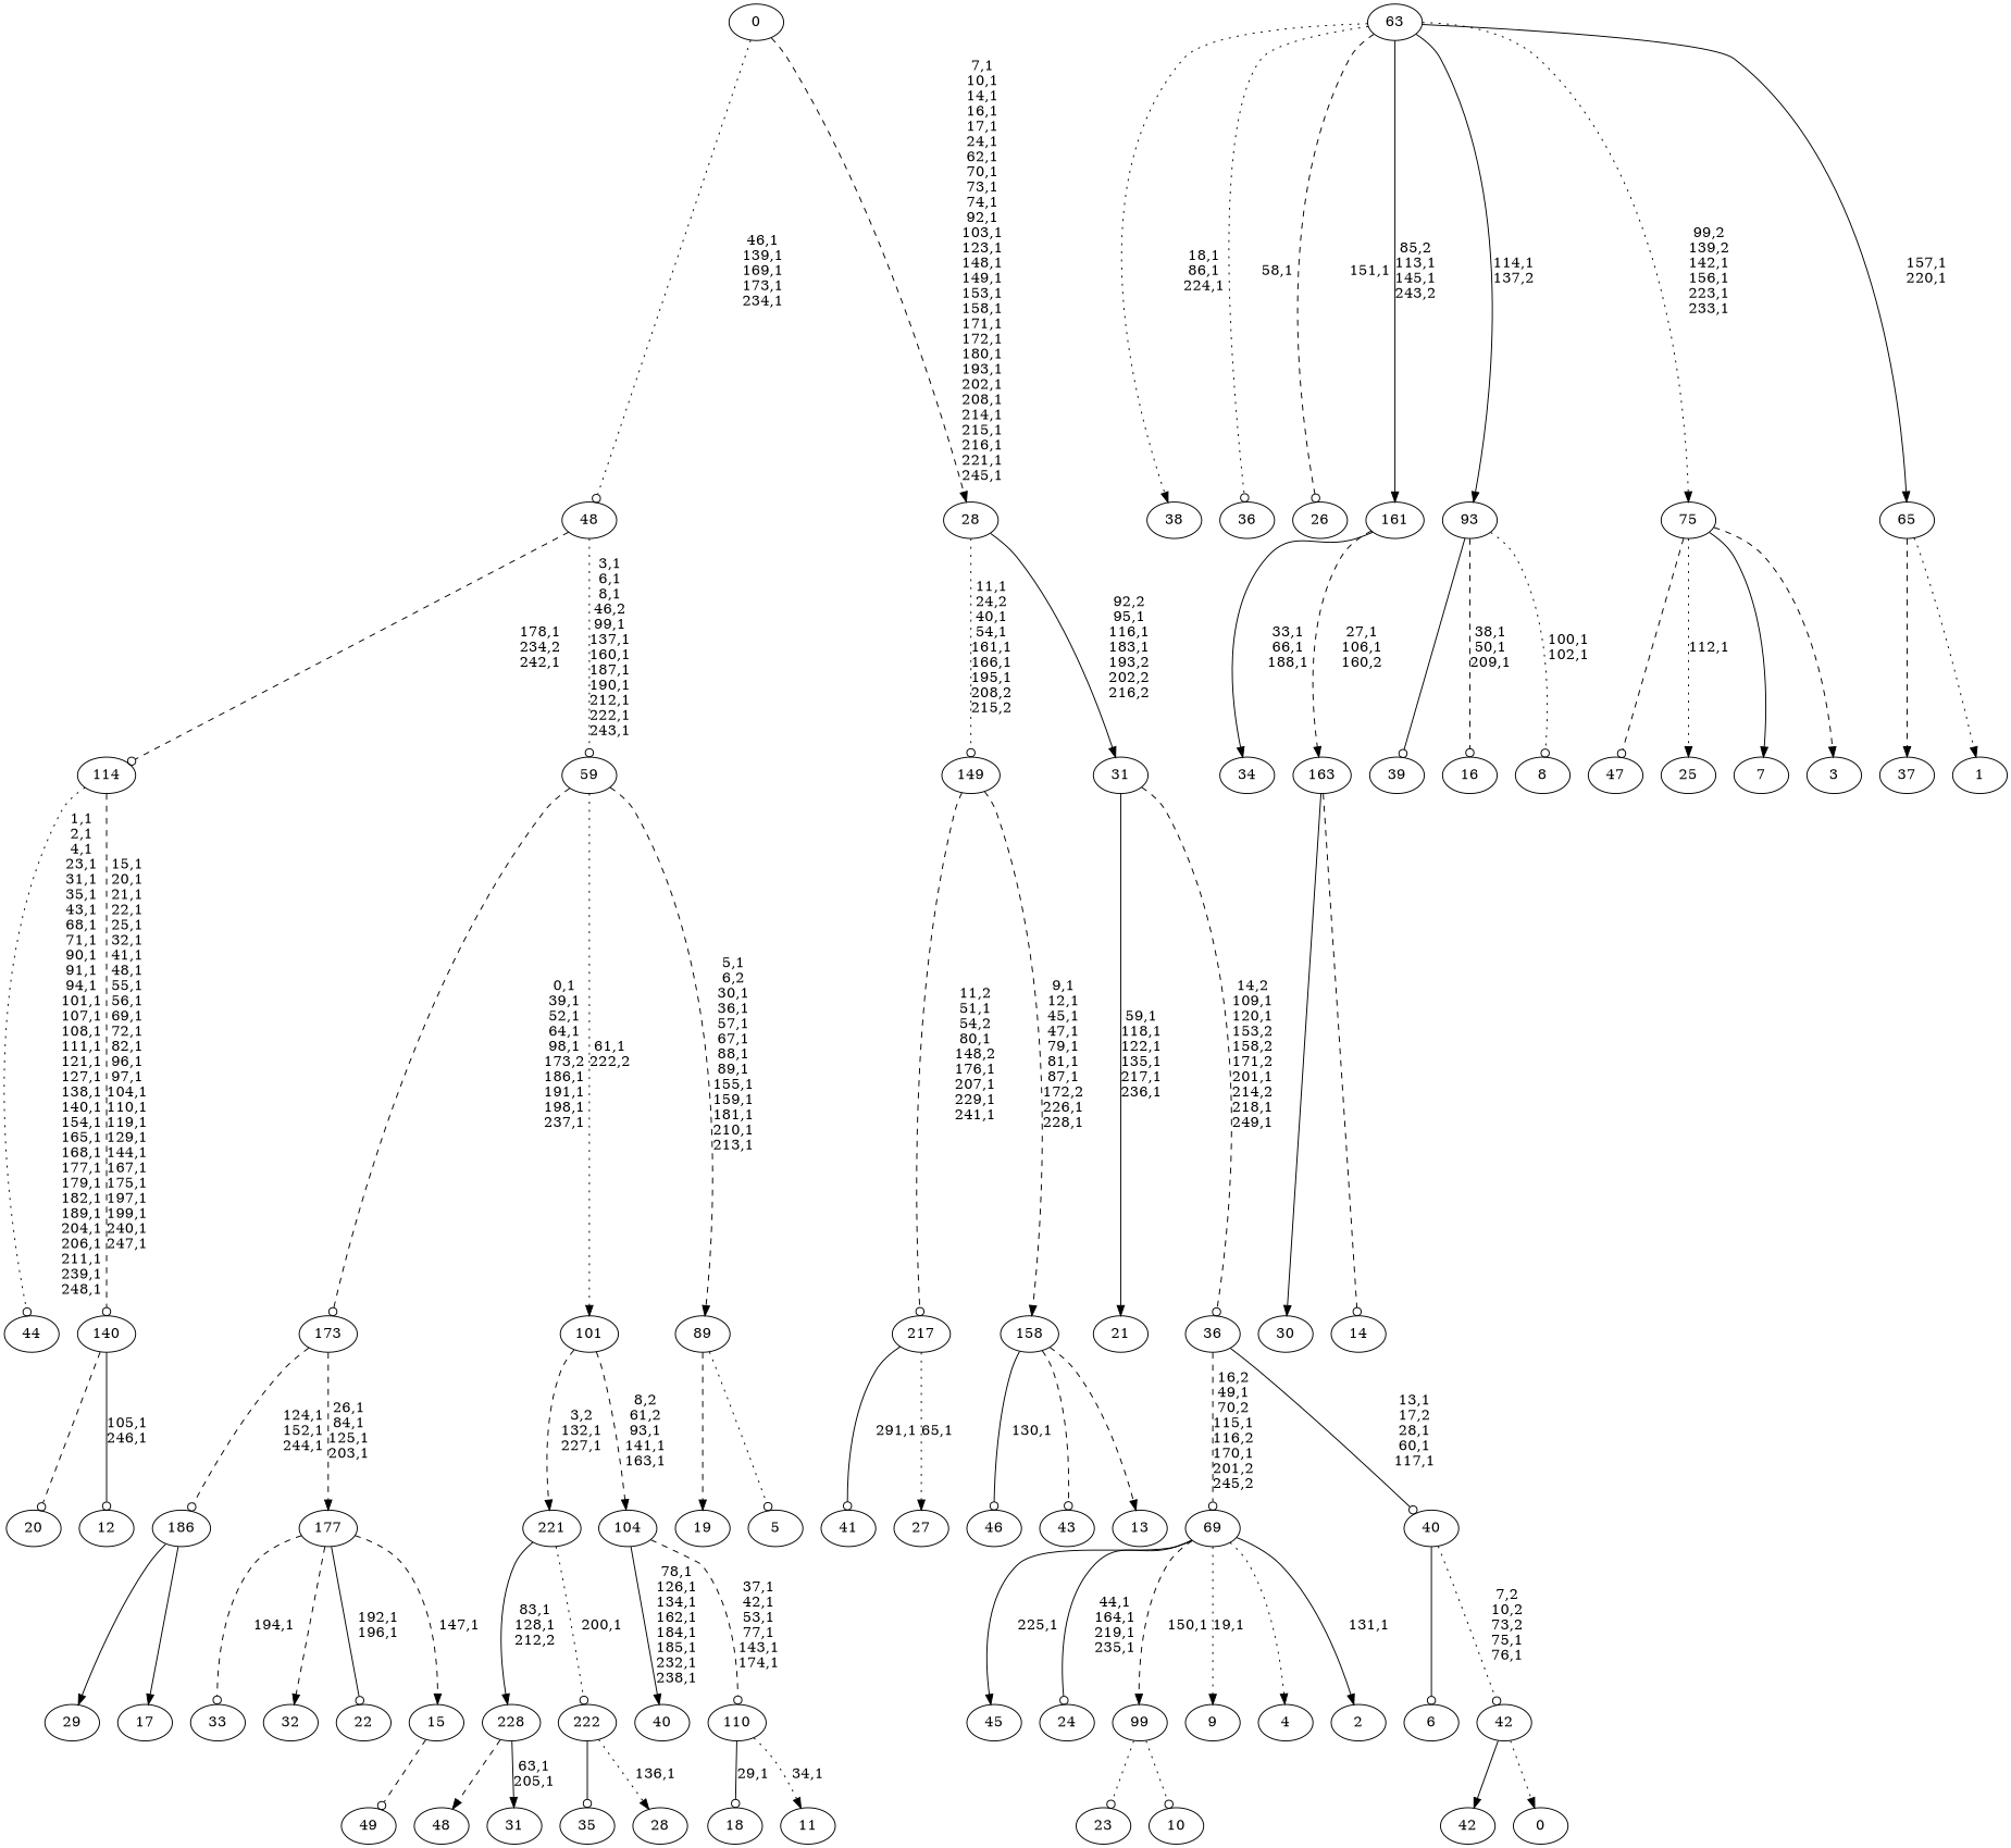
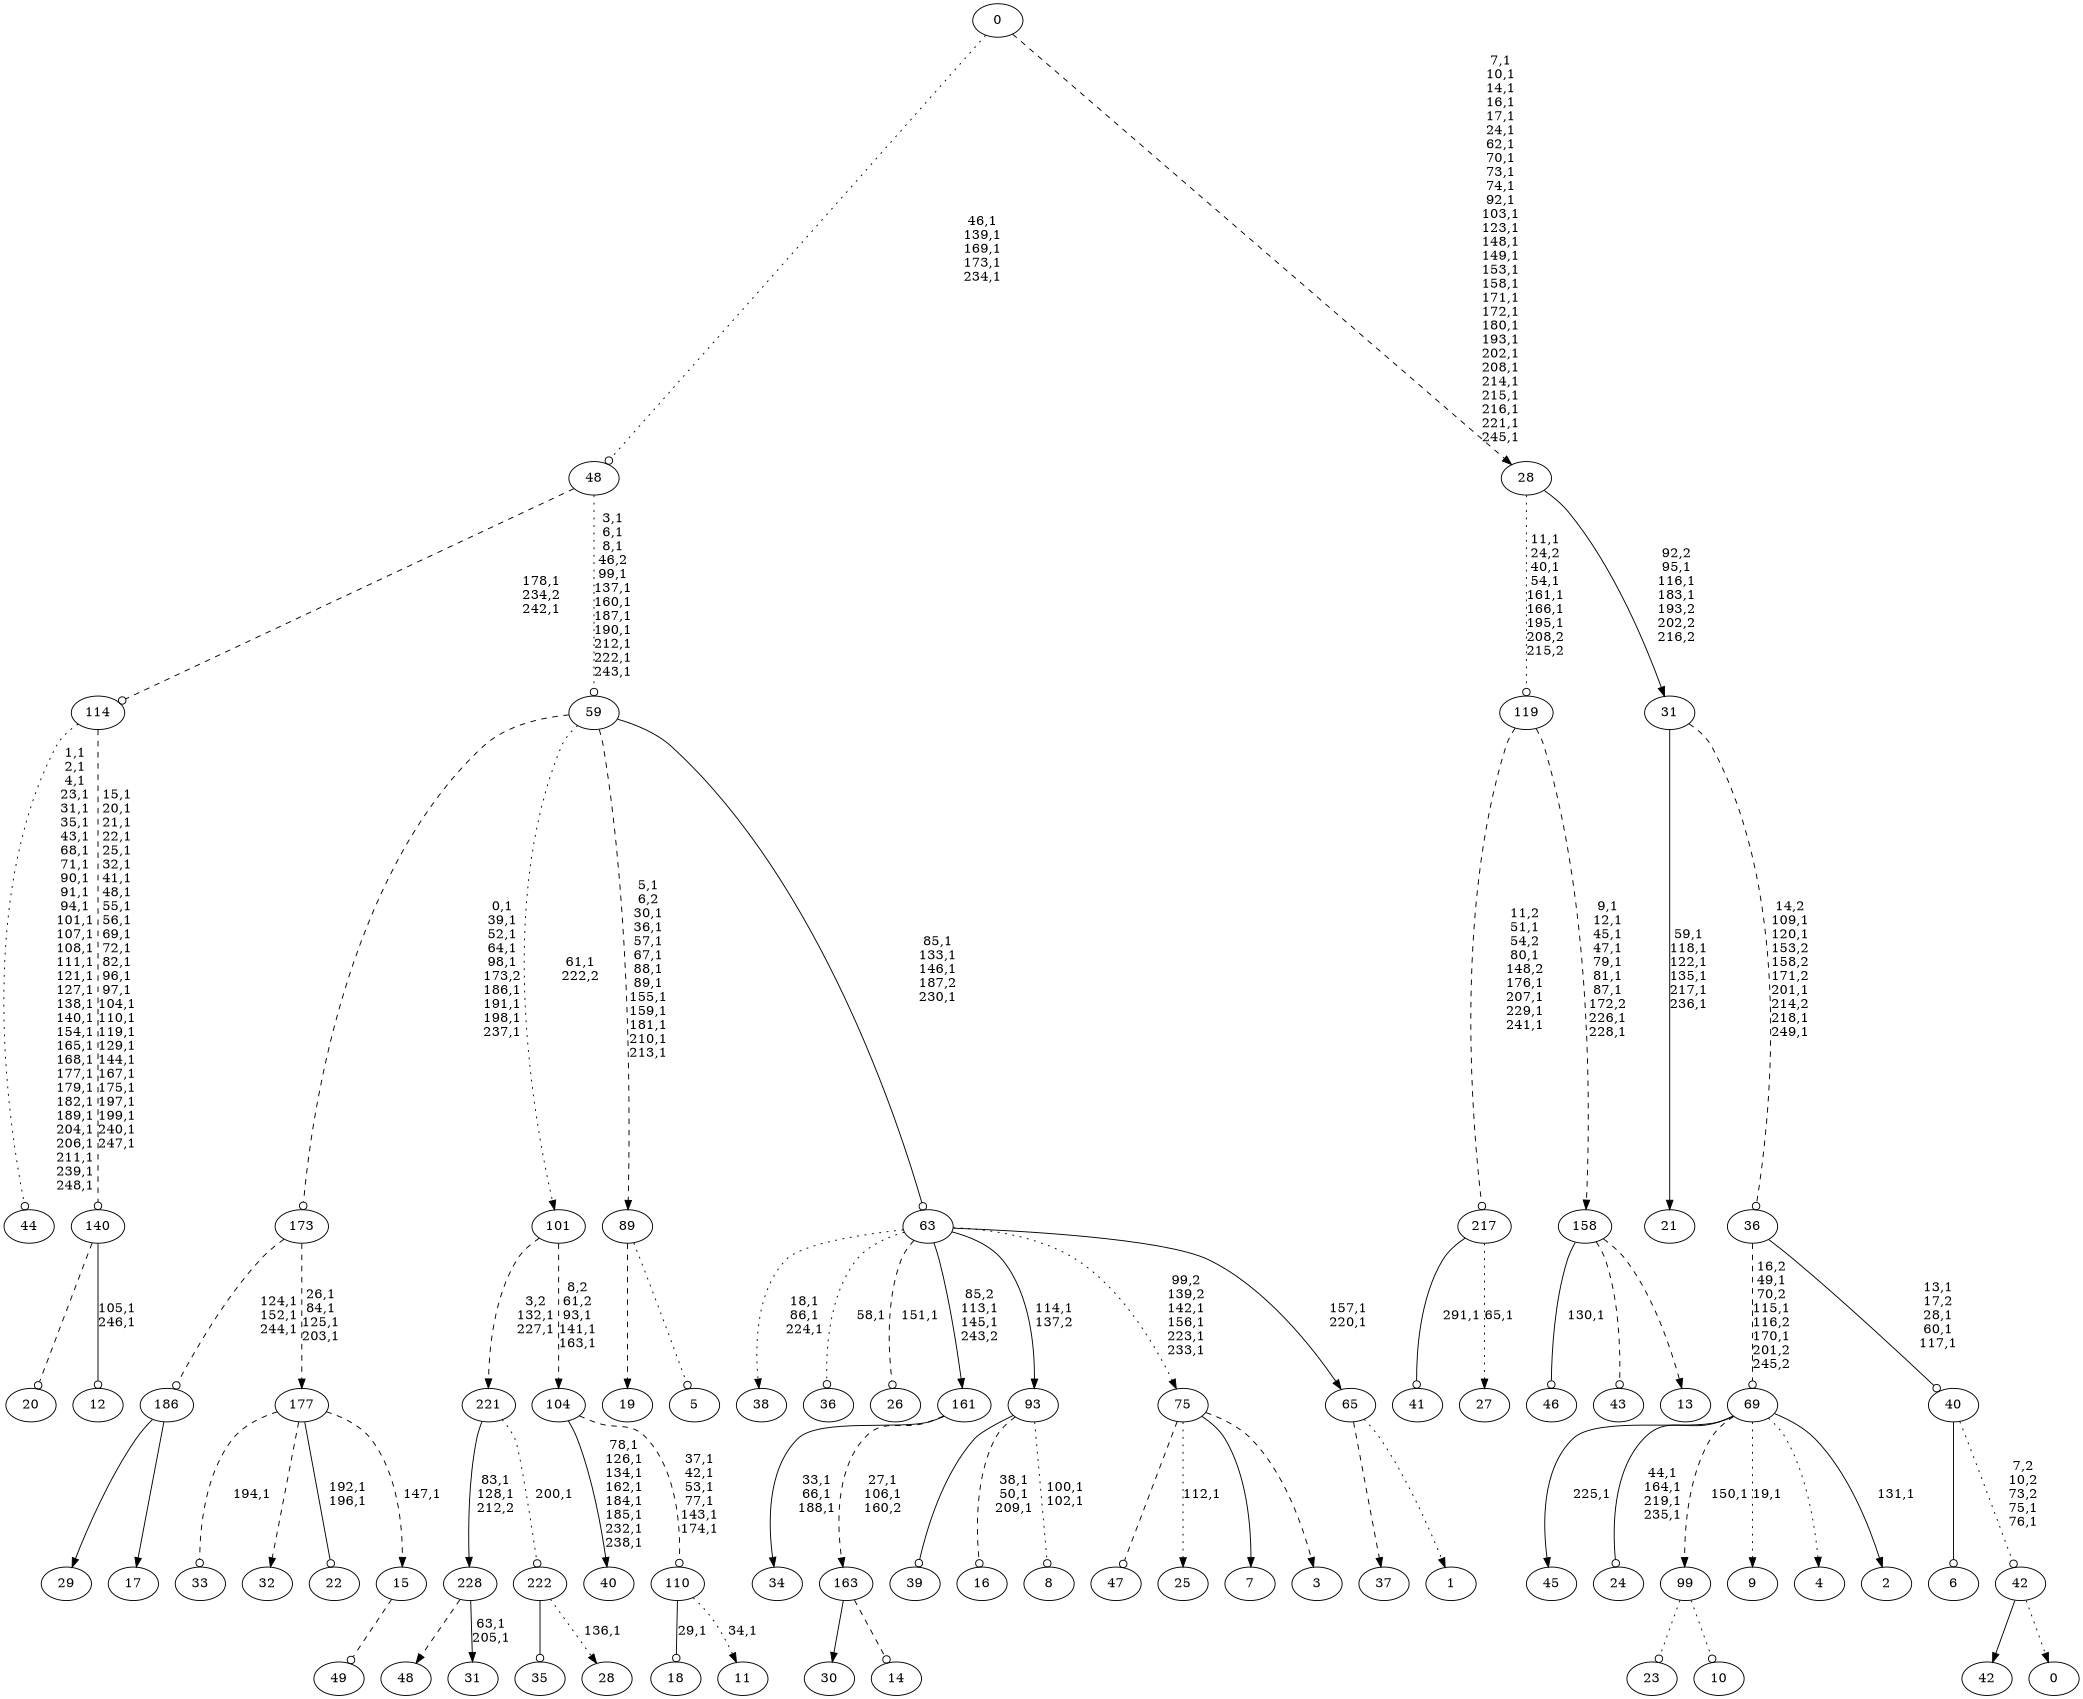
  digraph {
    edge [arrowhead=normal style=dashed]
    n1 [label=49]
    n2 [label=48]
    n3 [label=47]
    n4 [label=46]
    n5 [label=45]
    n6 [label=44]
    n7 [label=43]
    n8 [label=42]
    n9 [label=41]
    n10 [label=40]
    n11 [label=39]
    n12 [label=38]
    n13 [label=37]
    n14 [label=36]
    n15 [label=35]
    n16 [label=34]
    n17 [label=33]
    n18 [label=32]
    n19 [label=31]
    228
    n21 [label=30]
    n22 [label=29]
    n23 [label=28]
    222
    221
    n26 [label=27]
    217
    n28 [label=26]
    n29 [label=25]
    n30 [label=24]
    n31 [label=23]
    n32 [label=22]
    n33 [label=21]
    n34 [label=20]
    n35 [label=19]
    n36 [label=18]
    n37 [label=17]
    186
    n39 [label=16]
    n40 [label=15]
    177
    173
    n43 [label=14]
    163
    161
    n46 [label=13]
    158
-   149
+   149 [label=119]
    n49 [label=12]
    140
    114
    n52 [label=11]
    110
    104
    101
    n56 [label=10]
    99
    n58 [label=9]
    n59 [label=8]
    93
    n61 [label=7]
    n62 [label=6]
    n63 [label=5]
    89
    n65 [label=4]
    n66 [label=3]
    75
    n68 [label=2]
    69
    n70 [label=1]
    65
    63
    59
    48
    n75 [label=0]
    42
    40
    36
    31
    28
    0
    228 -> n2
    228 -> n19 [label="63,1\n205,1" style=solid]
    222 -> n15 [arrowhead=odot style=solid]
    222 -> n23 [label="136,1" style=dotted]
    221 -> 228 [label="83,1\n128,1\n212,2" style=solid]
    221 -> 222 [arrowhead=odot label="200,1" style=dotted]
    217 -> n9 [arrowhead=odot label="291,1" style=solid]
    217 -> n26 [label="65,1" style=dotted]
    186 -> n22 [style=solid]
    186 -> n37 [style=solid]
    n40 -> n1 [arrowhead=odot]
    177 -> n17 [arrowhead=odot label="194,1"]
    177 -> n18
    177 -> n32 [arrowhead=odot label="192,1\n196,1" style=solid]
    177 -> n40 [label="147,1"]
    173 -> 186 [arrowhead=odot label="124,1\n152,1\n244,1"]
    173 -> 177 [label="26,1\n84,1\n125,1\n203,1"]
    163 -> n21 [style=solid]
    163 -> n43 [arrowhead=odot]
    161 -> n16 [label="33,1\n66,1\n188,1" style=solid]
    161 -> 163 [label="27,1\n106,1\n160,2"]
    158 -> n4 [arrowhead=odot label="130,1" style=solid]
    158 -> n7 [arrowhead=odot]
    158 -> n46
    149 -> 217 [arrowhead=odot label="11,2\n51,1\n54,2\n80,1\n148,2\n176,1\n207,1\n229,1\n241,1"]
    149 -> 158 [label="9,1\n12,1\n45,1\n47,1\n79,1\n81,1\n87,1\n172,2\n226,1\n228,1"]
    140 -> n34 [arrowhead=odot]
    140 -> n49 [arrowhead=odot label="105,1\n246,1" style=solid]
    114 -> n6 [arrowhead=odot label="1,1\n2,1\n4,1\n23,1\n31,1\n35,1\n43,1\n68,1\n71,1\n90,1\n91,1\n94,1\n101,1\n107,1\n108,1\n111,1\n121,1\n127,1\n138,1\n140,1\n154,1\n165,1\n168,1\n177,1\n179,1\n182,1\n189,1\n204,1\n206,1\n211,1\n239,1\n248,1" style=dotted]
    114 -> 140 [arrowhead=odot label="15,1\n20,1\n21,1\n22,1\n25,1\n32,1\n41,1\n48,1\n55,1\n56,1\n69,1\n72,1\n82,1\n96,1\n97,1\n104,1\n110,1\n119,1\n129,1\n144,1\n167,1\n175,1\n197,1\n199,1\n240,1\n247,1"]
    110 -> n36 [arrowhead=odot label="29,1" style=solid]
    110 -> n52 [label="34,1" style=dotted]
    104 -> n10 [label="78,1\n126,1\n134,1\n162,1\n184,1\n185,1\n232,1\n238,1" style=solid]
    104 -> 110 [arrowhead=odot label="37,1\n42,1\n53,1\n77,1\n143,1\n174,1"]
    101 -> 221 [label="3,2\n132,1\n227,1"]
    101 -> 104 [label="8,2\n61,2\n93,1\n141,1\n163,1"]
    99 -> n31 [arrowhead=odot style=dotted]
    99 -> n56 [arrowhead=odot style=dotted]
    93 -> n11 [arrowhead=odot style=solid]
    93 -> n39 [arrowhead=odot label="38,1\n50,1\n209,1"]
    93 -> n59 [arrowhead=odot label="100,1\n102,1" style=dotted]
    89 -> n35
    89 -> n63 [arrowhead=odot style=dotted]
    75 -> n3 [arrowhead=odot]
    75 -> n29 [label="112,1" style=dotted]
    75 -> n61 [style=solid]
    75 -> n66
    69 -> n5 [label="225,1" style=solid]
    69 -> n30 [arrowhead=odot label="44,1\n164,1\n219,1\n235,1" style=solid]
    69 -> 99 [label="150,1"]
    69 -> n58 [label="19,1" style=dotted]
    69 -> n65 [style=dotted]
    69 -> n68 [label="131,1" style=solid]
    65 -> n13
    65 -> n70 [style=dotted]
    63 -> n12 [label="18,1\n86,1\n224,1" style=dotted]
    63 -> n14 [arrowhead=odot label="58,1" style=dotted]
    63 -> n28 [arrowhead=odot label="151,1"]
    63 -> 161 [label="85,2\n113,1\n145,1\n243,2" style=solid]
    63 -> 93 [label="114,1\n137,2" style=solid]
    63 -> 75 [label="99,2\n139,2\n142,1\n156,1\n223,1\n233,1" style=dotted]
    63 -> 65 [label="157,1\n220,1" style=solid]
    59 -> 173 [arrowhead=odot label="0,1\n39,1\n52,1\n64,1\n98,1\n173,2\n186,1\n191,1\n198,1\n237,1"]
    59 -> 101 [label="61,1\n222,2" style=dotted]
    59 -> 89 [label="5,1\n6,2\n30,1\n36,1\n57,1\n67,1\n88,1\n89,1\n155,1\n159,1\n181,1\n210,1\n213,1"]
+   59 -> 63 [arrowhead=odot label="85,1\n133,1\n146,1\n187,2\n230,1" style=solid]
    48 -> 114 [arrowhead=odot label="178,1\n234,2\n242,1"]
    48 -> 59 [arrowhead=odot label="3,1\n6,1\n8,1\n46,2\n99,1\n137,1\n160,1\n187,1\n190,1\n212,1\n222,1\n243,1" style=dotted]
    42 -> n8 [style=solid]
    42 -> n75 [style=dotted]
    40 -> n62 [arrowhead=odot style=solid]
    40 -> 42 [arrowhead=odot label="7,2\n10,2\n73,2\n75,1\n76,1" style=dotted]
    36 -> 69 [arrowhead=odot label="16,2\n49,1\n70,2\n115,1\n116,2\n170,1\n201,2\n245,2"]
    36 -> 40 [arrowhead=odot label="13,1\n17,2\n28,1\n60,1\n117,1" style=solid]
    31 -> n33 [label="59,1\n118,1\n122,1\n135,1\n217,1\n236,1" style=solid]
    31 -> 36 [arrowhead=odot label="14,2\n109,1\n120,1\n153,2\n158,2\n171,2\n201,1\n214,2\n218,1\n249,1"]
    28 -> 149 [arrowhead=odot label="11,1\n24,2\n40,1\n54,1\n161,1\n166,1\n195,1\n208,2\n215,2" style=dotted]
    28 -> 31 [label="92,2\n95,1\n116,1\n183,1\n193,2\n202,2\n216,2" style=solid]
    0 -> 48 [arrowhead=odot label="46,1\n139,1\n169,1\n173,1\n234,1" style=dotted]
    0 -> 28 [label="7,1\n10,1\n14,1\n16,1\n17,1\n24,1\n62,1\n70,1\n73,1\n74,1\n92,1\n103,1\n123,1\n148,1\n149,1\n153,1\n158,1\n171,1\n172,1\n180,1\n193,1\n202,1\n208,1\n214,1\n215,1\n216,1\n221,1\n245,1"]
  }
